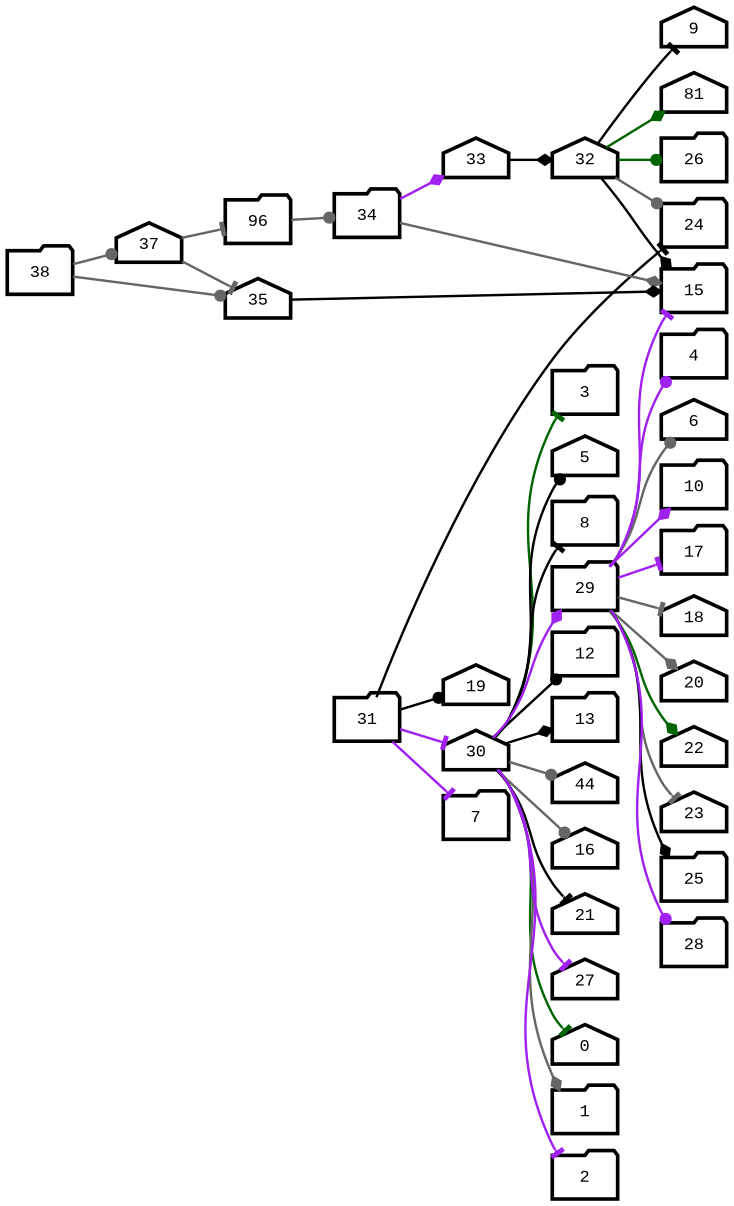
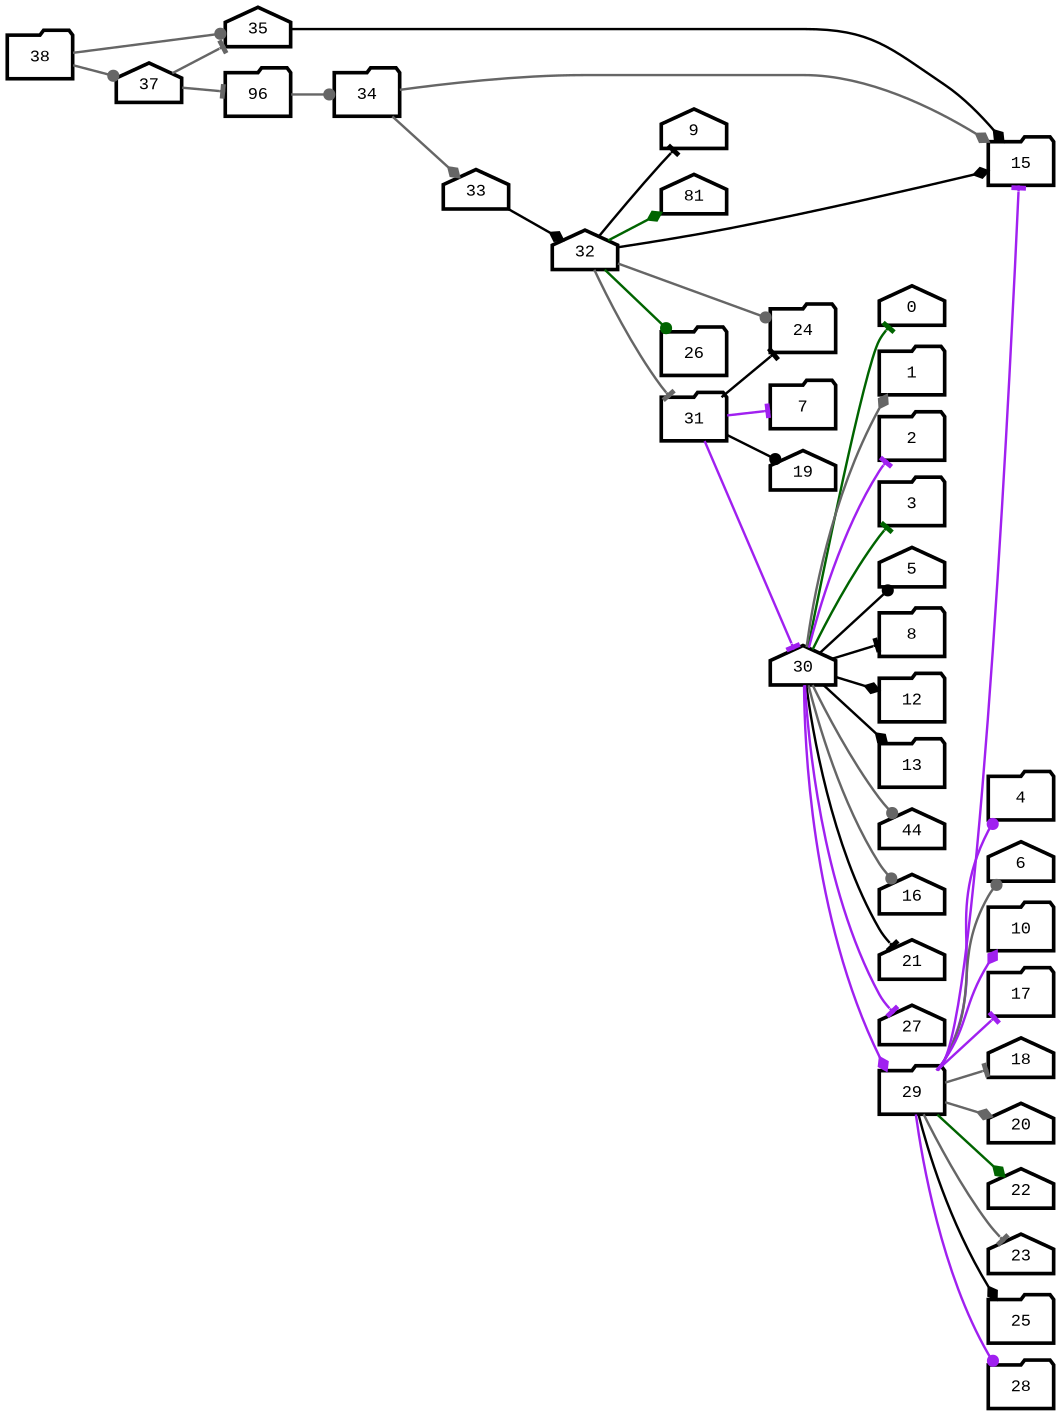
  digraph {
    fontname="Liberation Mono"
    rankdir=LR
    node [fontname="Liberation Mono" penwidth=3 shape=folder]
    edge [arrowhead=tee color=gray40 fontname="Liberation Mono" penwidth=2]
    n1 [label=0 shape=house]
    n2 [label=1]
    n3 [label=2]
    n4 [label=3]
    n5 [label=4]
    n6 [label=5 shape=house]
    n7 [label=6 shape=house]
    n8 [label=7]
    n9 [label=8]
    n10 [label=9 shape=house]
    n11 [label=10]
    n12 [label=81 shape=house]
    n13 [label=12]
    n14 [label=13]
    n15 [label=44 shape=house]
    n16 [label=15]
    n17 [label=16 shape=house]
    n18 [label=17]
    n19 [label=18 shape=house]
    n20 [label=19 shape=house]
    n21 [label=20 shape=house]
    n22 [label=21 shape=house]
    n23 [label=22 shape=house]
    n24 [label=23 shape=house]
    n25 [label=24]
    n26 [label=25]
    n27 [label=26]
    n28 [label=27 shape=house]
    n29 [label=28]
    n30 [label=31]
    n31 [label=30 shape=house]
    n32 [label=29]
    n33 [label=34]
    n34 [label=33 shape=house]
    n35 [label=32 shape=house]
    n36 [label=37 shape=house]
    n37 [label=35 shape=house]
    n38 [label=96]
    n39 [label=38]
    n30 -> n8 [color=purple]
    n30 -> n20 [arrowhead=dot color=black]
    n30 -> n25 [color=black]
    n30 -> n31 [color=purple]
    n31 -> n1 [color=darkgreen]
    n31 -> n2 [arrowhead=diamond]
    n31 -> n3 [color=purple]
    n31 -> n4 [color=darkgreen]
    n31 -> n6 [arrowhead=dot color=black]
    n31 -> n9 [color=black]
-   n31 -> n13 [arrowhead=dot color=black]
+   n31 -> n13 [arrowhead=diamond color=black]
    n31 -> n14 [arrowhead=diamond color=black]
    n31 -> n15 [arrowhead=dot]
    n31 -> n17 [arrowhead=dot]
    n31 -> n22 [color=black]
    n31 -> n28 [color=purple]
    n31 -> n32 [arrowhead=diamond color=purple]
    n32 -> n5 [arrowhead=dot color=purple]
    n32 -> n7 [arrowhead=dot]
    n32 -> n11 [arrowhead=diamond color=purple]
    n32 -> n16 [color=purple]
    n32 -> n18 [color=purple]
    n32 -> n19
    n32 -> n21 [arrowhead=diamond]
    n32 -> n23 [arrowhead=diamond color=darkgreen]
    n32 -> n24
    n32 -> n26 [arrowhead=diamond color=black]
    n32 -> n29 [arrowhead=dot color=purple]
    n33 -> n16 [arrowhead=diamond]
-   n33 -> n34 [arrowhead=diamond color=purple]
+   n33 -> n34 [arrowhead=diamond]
    n34 -> n35 [arrowhead=diamond color=black]
    n35 -> n10 [color=black]
    n35 -> n12 [arrowhead=diamond color=darkgreen]
    n35 -> n16 [arrowhead=diamond color=black]
    n35 -> n25 [arrowhead=dot]
    n35 -> n27 [arrowhead=dot color=darkgreen]
+   n35 -> n30
    n36 -> n37
    n36 -> n38
    n37 -> n16 [arrowhead=diamond color=black]
    n38 -> n33 [arrowhead=dot]
    n39 -> n36 [arrowhead=dot]
    n39 -> n37 [arrowhead=dot]
  }
